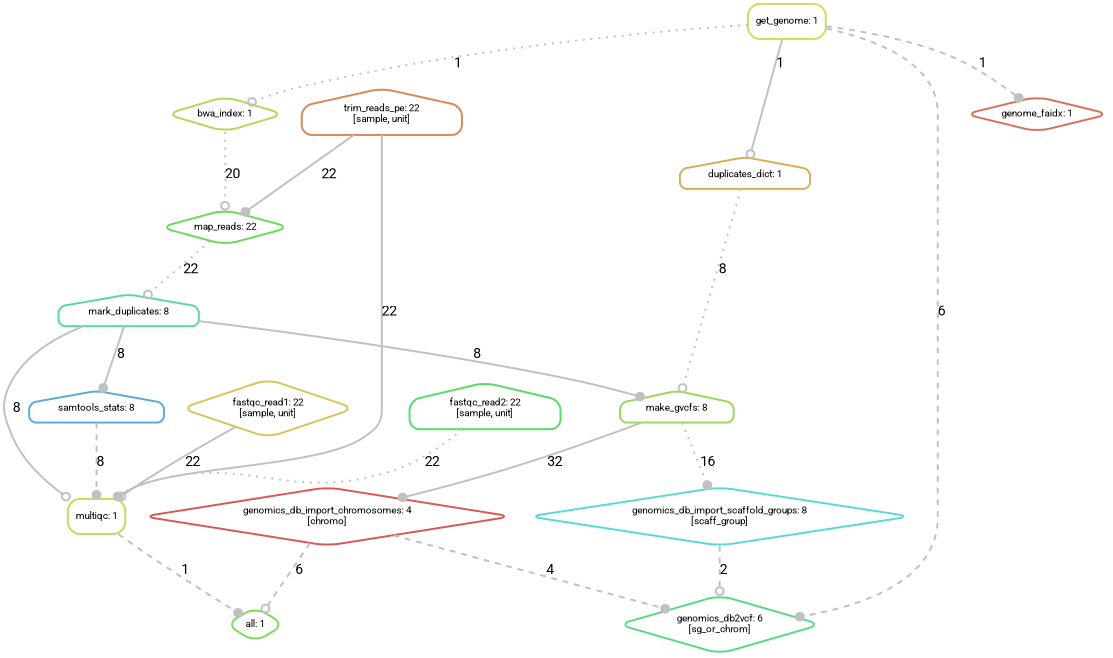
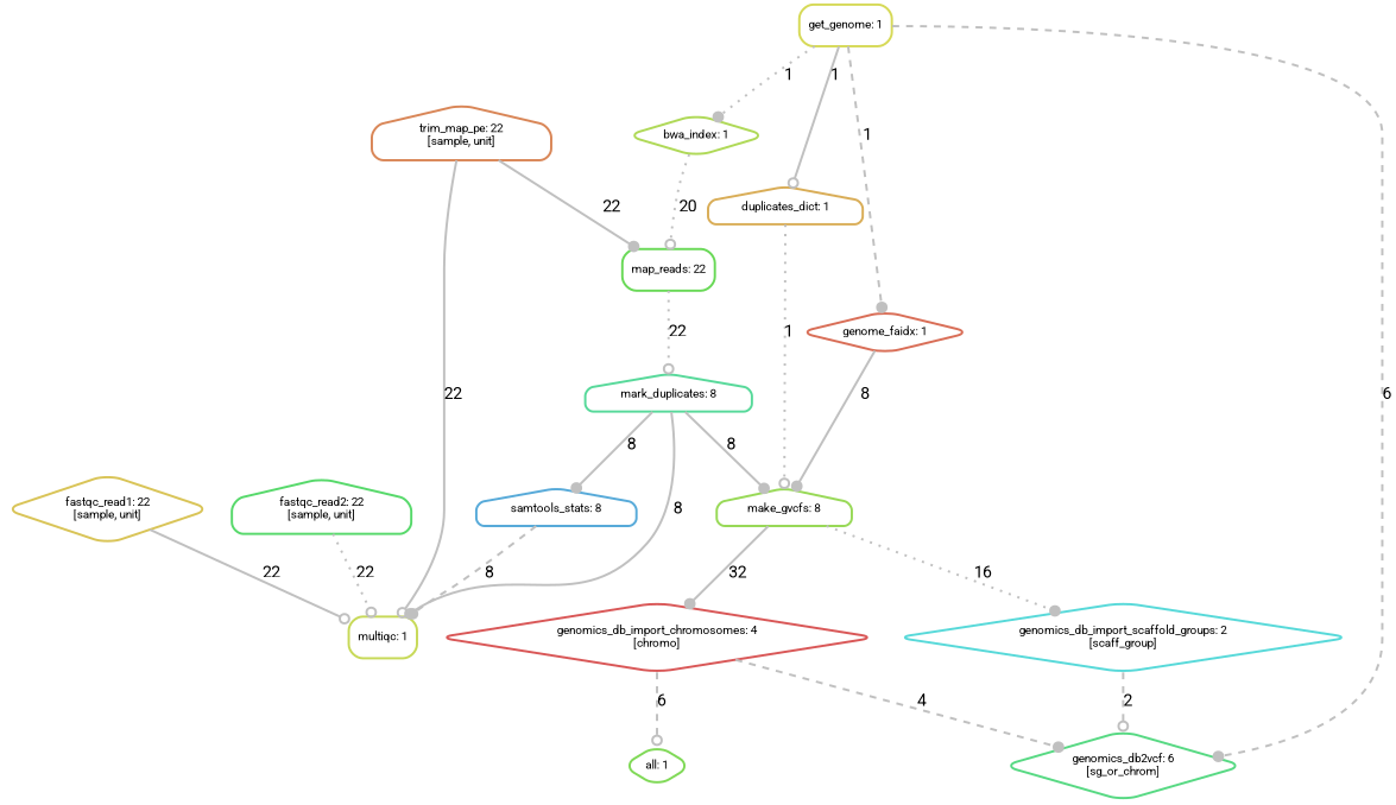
  digraph {
    bgcolor=white
    fontname=Roboto
    node [fontname=Roboto fontsize=10 penwidth=2 shape=diamond style=rounded]
    edge [arrowhead=dot color=grey fontname=Roboto penwidth=2 style=bold]
    n1 [color="0.22 0.6 0.85" label="bwa_index: 1"]
-   n2 [color="0.31 0.6 0.85" label="map_reads: 22"]
+   n2 [color="0.31 0.6 0.85" label="map_reads: 22" shape=box]
    n3 [color="0.42 0.6 0.85" label="mark_duplicates: 8" shape=house]
    n4 [color="0.14 0.6 0.85" label="fastqc_read1: 22\n[sample, unit]"]
    n5 [color="0.19 0.6 0.85" label="multiqc: 1" shape=box]
    n6 [color="0.28 0.6 0.85" label="all: 1"]
    n7 [color="0.36 0.6 0.85" label="fastqc_read2: 22\n[sample, unit]" shape=house]
    n8 [color="0.11 0.6 0.85" label="duplicates_dict: 1" shape=house]
    n9 [color="0.25 0.6 0.85" label="make_gvcfs: 8" shape=house]
    n10 [color="0.00 0.6 0.85" label="genomics_db_import_chromosomes: 4\n[chromo]"]
-   n11 [color="0.50 0.6 0.85" label="genomics_db_import_scaffold_groups: 8\n[scaff_group]"]
+   n11 [color="0.50 0.6 0.85" label="genomics_db_import_scaffold_groups: 2\n[scaff_group]"]
    n12 [color="0.03 0.6 0.85" label="genome_faidx: 1"]
    n13 [color="0.39 0.6 0.85" label="genomics_db2vcf: 6\n[sg_or_chrom]"]
    n14 [color="0.17 0.6 0.85" label="get_genome: 1" shape=box]
    n15 [color="0.56 0.6 0.85" label="samtools_stats: 8" shape=house]
-   n16 [color="0.06 0.6 0.85" label="trim_reads_pe: 22\n[sample, unit]" shape=house]
+   n16 [color="0.06 0.6 0.85" label="trim_map_pe: 22\n[sample, unit]" shape=house]
    n1 -> n2 [arrowhead=odot label=20 style=dotted]
    n2 -> n3 [arrowhead=odot label=22 style=dotted]
    n3 -> n5 [arrowhead=odot label=8]
    n3 -> n9 [label=8]
    n3 -> n15 [label=8]
    n4 -> n5 [arrowhead=odot label=22]
-   n5 -> n6 [label=1 style=dashed]
-   n7 -> n5 [label=22 style=dotted]
-   n8 -> n9 [arrowhead=odot label=8 style=dotted]
+   n7 -> n5 [arrowhead=odot label=22 style=dotted]
+   n8 -> n9 [arrowhead=odot label=1 style=dotted]
    n9 -> n10 [label=32]
    n9 -> n11 [label=16 style=dotted]
    n10 -> n6 [arrowhead=odot label=6 style=dashed]
    n10 -> n13 [label=4 style=dashed]
    n11 -> n13 [arrowhead=odot label=2 style=dashed]
-   n14 -> n1 [arrowhead=odot label=1 style=dotted]
+   n12 -> n9 [label=8]
+   n14 -> n1 [label=1 style=dotted]
    n14 -> n8 [arrowhead=odot label=1]
    n14 -> n12 [label=1 style=dashed]
    n14 -> n13 [label=6 style=dashed]
    n15 -> n5 [label=8 style=dashed]
    n16 -> n2 [label=22]
    n16 -> n5 [arrowhead=odot label=22]
  }
